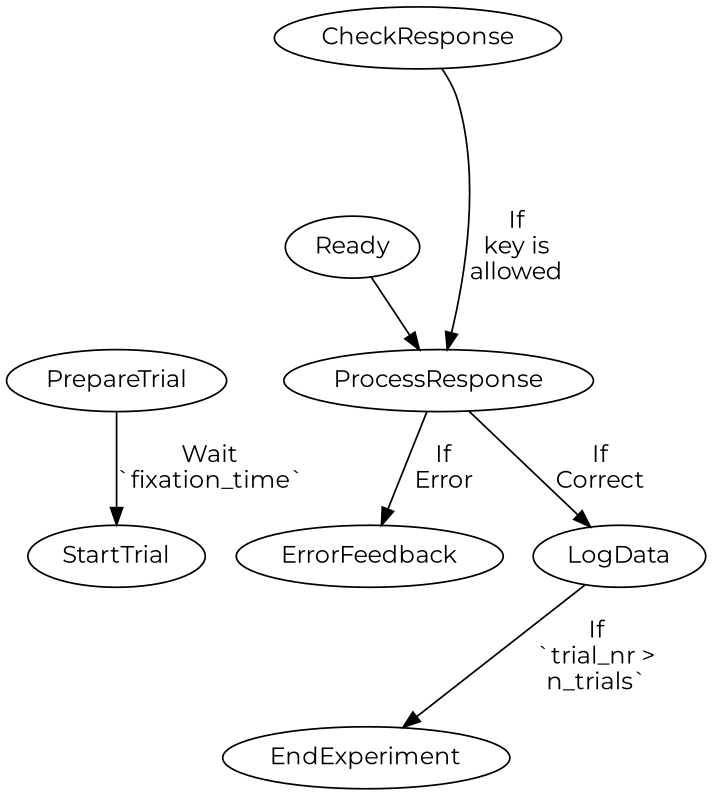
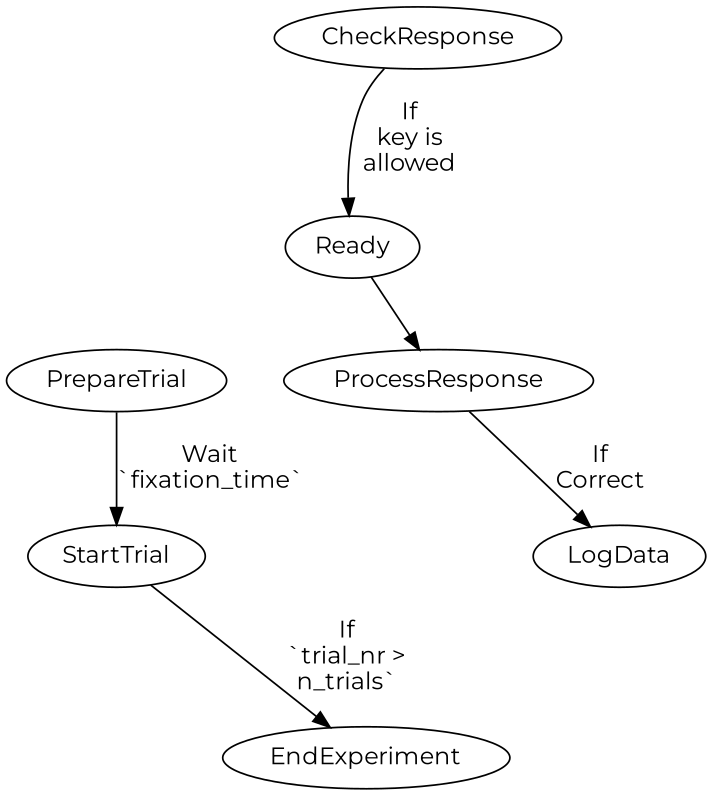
  digraph {
    fontname=Montserrat
    node [fontname=Montserrat]
    edge [fontname=Montserrat]
    Ready
    ProcessResponse
    PrepareTrial
    StartTrial
    CheckResponse
-   ErrorFeedback
    LogData
    EndExperiment
    Ready -> ProcessResponse
-   ProcessResponse -> ErrorFeedback [label="If\nError"]
    ProcessResponse -> LogData [label="If\nCorrect"]
    PrepareTrial -> StartTrial [label="Wait\n`fixation_time`"]
-   CheckResponse -> ProcessResponse [label="If\nkey is\nallowed"]
-   LogData -> EndExperiment [label="If\n`trial_nr >\nn_trials`"]
+   CheckResponse -> Ready [label="If\nkey is\nallowed"]
+   StartTrial -> EndExperiment [label="If\n`trial_nr >\nn_trials`"]
  }
